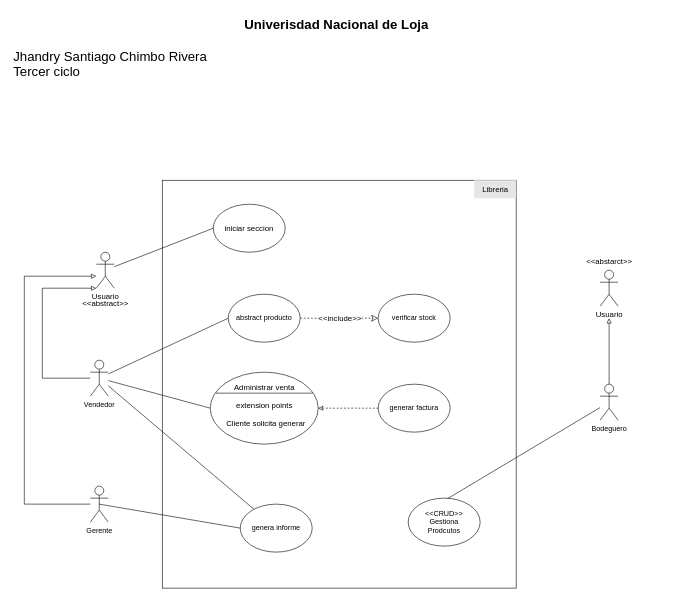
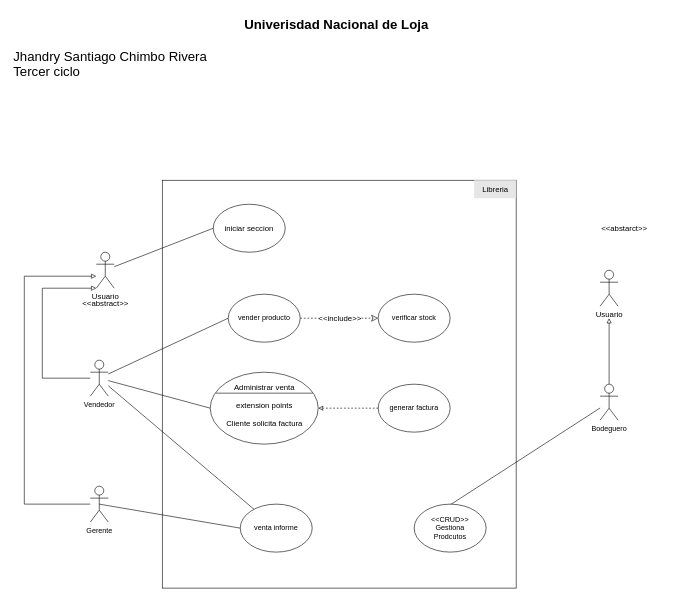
  <mxCell id="0" />
  <mxCell id="1" parent="0" />
  <mxCell id="2" value="" style="rounded=0;whiteSpace=wrap;html=1;fontSize=13;" parent="1" vertex="1"><mxGeometry x="270" y="300" width="590" height="680" as="geometry" /></mxCell>
  <mxCell id="3" style="edgeStyle=none;rounded=0;orthogonalLoop=1;jettySize=auto;html=1;entryX=0;entryY=0.5;entryDx=0;entryDy=0;endArrow=none;endFill=0;" parent="1" source="7" target="15" edge="1"><mxGeometry relative="1" as="geometry" /></mxCell>
  <mxCell id="4" style="edgeStyle=none;rounded=0;orthogonalLoop=1;jettySize=auto;html=1;entryX=0;entryY=0.5;entryDx=0;entryDy=0;endArrow=none;endFill=0;" parent="1" source="7" edge="1"><mxGeometry relative="1" as="geometry"><mxPoint x="350" y="680" as="targetPoint" /></mxGeometry></mxCell>
  <mxCell id="5" style="edgeStyle=none;rounded=0;orthogonalLoop=1;jettySize=auto;html=1;strokeWidth=1;fontSize=13;endArrow=none;endFill=0;endSize=6;" parent="1" source="7" target="21" edge="1"><mxGeometry relative="1" as="geometry" /></mxCell>
  <mxCell id="6" style="edgeStyle=orthogonalEdgeStyle;rounded=0;orthogonalLoop=1;jettySize=auto;html=1;entryX=0;entryY=1;entryDx=0;entryDy=0;entryPerimeter=0;strokeWidth=1;fontSize=13;endArrow=block;endFill=0;endSize=6;" parent="1" source="7" target="29" edge="1"><mxGeometry relative="1" as="geometry"><Array as="points"><mxPoint x="70" y="630" /><mxPoint x="70" y="480" /></Array></mxGeometry></mxCell>
  <mxCell id="7" value="Vendedor" style="shape=umlActor;verticalLabelPosition=bottom;verticalAlign=top;html=1;outlineConnect=0;" parent="1" vertex="1"><mxGeometry x="150" y="600" width="30" height="60" as="geometry" /></mxCell>
  <mxCell id="8" style="edgeStyle=orthogonalEdgeStyle;rounded=0;orthogonalLoop=1;jettySize=auto;html=1;strokeWidth=1;fontSize=13;endArrow=block;endFill=0;endSize=6;" parent="1" source="9" edge="1"><mxGeometry relative="1" as="geometry"><mxPoint x="160" y="460" as="targetPoint" /><Array as="points"><mxPoint x="40" y="840" /><mxPoint x="40" y="460" /></Array></mxGeometry></mxCell>
  <mxCell id="9" value="Gerente" style="shape=umlActor;verticalLabelPosition=bottom;verticalAlign=top;html=1;outlineConnect=0;" parent="1" vertex="1"><mxGeometry x="150" y="810" width="30" height="60" as="geometry" /></mxCell>
  <mxCell id="10" style="edgeStyle=none;rounded=0;orthogonalLoop=1;jettySize=auto;html=1;entryX=0;entryY=0.5;entryDx=0;entryDy=0;endArrow=none;endFill=0;" parent="1" source="12" target="16" edge="1"><mxGeometry relative="1" as="geometry" /></mxCell>
  <mxCell id="11" style="edgeStyle=none;rounded=0;orthogonalLoop=1;jettySize=auto;html=1;entryX=0.5;entryY=1.333;entryDx=0;entryDy=0;entryPerimeter=0;strokeWidth=1;fontSize=13;endArrow=block;endFill=0;endSize=6;" parent="1" source="12" target="31" edge="1"><mxGeometry relative="1" as="geometry" /></mxCell>
  <mxCell id="12" value="Bodeguero" style="shape=umlActor;verticalLabelPosition=bottom;verticalAlign=top;html=1;outlineConnect=0;" parent="1" vertex="1"><mxGeometry x="1000" y="640" width="30" height="60" as="geometry" /></mxCell>
  <mxCell id="13" style="edgeStyle=none;rounded=0;orthogonalLoop=1;jettySize=auto;html=1;entryX=0;entryY=0.5;entryDx=0;entryDy=0;dashed=1;endArrow=classic;endFill=0;exitX=1;exitY=0.5;exitDx=0;exitDy=0;endSize=9;" parent="1" source="15" target="19" edge="1"><mxGeometry relative="1" as="geometry" /></mxCell>
  <mxCell id="14" value="&amp;lt;&amp;lt;include&amp;gt;&amp;gt;" style="edgeLabel;html=1;align=center;verticalAlign=middle;resizable=0;points=[];rotation=0;fontSize=13;" parent="13" vertex="1" connectable="0"><mxGeometry x="0.598" y="-3" relative="1" as="geometry"><mxPoint x="-39" y="-3" as="offset" /></mxGeometry></mxCell>
- <mxCell id="15" value="abstract producto" style="ellipse;whiteSpace=wrap;html=1;" parent="1" vertex="1"><mxGeometry x="380" y="490" width="120" height="80" as="geometry" /></mxCell>
- <mxCell id="16" value="&amp;lt;&amp;lt;CRUD&amp;gt;&amp;gt;&lt;br&gt;Gestiona&lt;br&gt;Prodcutos" style="ellipse;whiteSpace=wrap;html=1;" parent="1" vertex="1"><mxGeometry x="680" y="830" width="120" height="80" as="geometry" /></mxCell>
+ <mxCell id="15" value="vender producto" style="ellipse;whiteSpace=wrap;html=1;" parent="1" vertex="1"><mxGeometry x="380" y="490" width="120" height="80" as="geometry" /></mxCell>
+ <mxCell id="16" value="&amp;lt;&amp;lt;CRUD&amp;gt;&amp;gt;&lt;br&gt;Gestiona&lt;br&gt;Prodcutos" style="ellipse;whiteSpace=wrap;html=1;" parent="1" vertex="1"><mxGeometry x="690" y="840" width="120" height="80" as="geometry" /></mxCell>
  <mxCell id="17" style="edgeStyle=none;rounded=0;orthogonalLoop=1;jettySize=auto;html=1;strokeWidth=1;fontSize=13;endArrow=classic;endFill=0;endSize=6;dashed=1;" parent="1" source="18" edge="1"><mxGeometry relative="1" as="geometry"><mxPoint x="530" y="680" as="targetPoint" /></mxGeometry></mxCell>
  <mxCell id="18" value="generar factura" style="ellipse;whiteSpace=wrap;html=1;" parent="1" vertex="1"><mxGeometry x="630" y="640" width="120" height="80" as="geometry" /></mxCell>
  <mxCell id="19" value="verificar stock" style="ellipse;whiteSpace=wrap;html=1;" parent="1" vertex="1"><mxGeometry x="630" y="490" width="120" height="80" as="geometry" /></mxCell>
  <mxCell id="20" style="edgeStyle=none;rounded=0;orthogonalLoop=1;jettySize=auto;html=1;entryX=0.5;entryY=0.5;entryDx=0;entryDy=0;entryPerimeter=0;strokeWidth=1;fontSize=13;endArrow=none;endFill=0;endSize=6;exitX=0;exitY=0.5;exitDx=0;exitDy=0;" parent="1" source="21" target="9" edge="1"><mxGeometry relative="1" as="geometry" /></mxCell>
- <mxCell id="21" value="genera informe" style="ellipse;whiteSpace=wrap;html=1;" parent="1" vertex="1"><mxGeometry x="400" y="840" width="120" height="80" as="geometry" /></mxCell>
+ <mxCell id="21" value="venta informe" style="ellipse;whiteSpace=wrap;html=1;" parent="1" vertex="1"><mxGeometry x="400" y="840" width="120" height="80" as="geometry" /></mxCell>
  <mxCell id="22" value="" style="shape=ellipse;container=1;horizontal=1;horizontalStack=0;resizeParent=1;resizeParentMax=0;resizeLast=0;html=1;dashed=0;collapsible=0;fontSize=13;" parent="1" vertex="1"><mxGeometry x="350" y="620" width="180" height="120" as="geometry" /></mxCell>
  <mxCell id="23" value="Administrar venta" style="html=1;strokeColor=none;fillColor=none;align=center;verticalAlign=middle;rotatable=0;fontSize=13;" parent="22" vertex="1"><mxGeometry y="10" width="180" height="30" as="geometry" /></mxCell>
  <mxCell id="24" value="" style="line;strokeWidth=1;fillColor=none;rotatable=0;labelPosition=right;points=[];portConstraint=eastwest;dashed=0;resizeWidth=1;fontSize=13;" parent="22" vertex="1"><mxGeometry x="9" y="30" width="162" height="10" as="geometry" /></mxCell>
  <mxCell id="25" value="extension points" style="text;html=1;align=center;verticalAlign=middle;rotatable=0;fontSize=13;" parent="22" vertex="1"><mxGeometry y="40" width="180" height="30" as="geometry" /></mxCell>
- <mxCell id="26" value="Cliente solicita generar" style="text;html=1;align=left;verticalAlign=middle;rotatable=0;spacingLeft=25;fontSize=13;" parent="22" vertex="1"><mxGeometry y="70" width="180" height="30" as="geometry" /></mxCell>
+ <mxCell id="26" value="Cliente solicita factura" style="text;html=1;align=left;verticalAlign=middle;rotatable=0;spacingLeft=25;fontSize=13;" parent="22" vertex="1"><mxGeometry y="70" width="180" height="30" as="geometry" /></mxCell>
  <mxCell id="27" value="iniciar seccion" style="ellipse;whiteSpace=wrap;html=1;fontSize=13;" parent="1" vertex="1"><mxGeometry x="355" y="340" width="120" height="80" as="geometry" /></mxCell>
  <mxCell id="28" style="rounded=0;orthogonalLoop=1;jettySize=auto;html=1;entryX=0;entryY=0.5;entryDx=0;entryDy=0;strokeWidth=1;fontSize=13;endArrow=none;endFill=0;endSize=6;" parent="1" source="29" target="27" edge="1"><mxGeometry relative="1" as="geometry" /></mxCell>
  <mxCell id="29" value="Usuario" style="shape=umlActor;verticalLabelPosition=bottom;verticalAlign=top;html=1;outlineConnect=0;fontSize=13;" parent="1" vertex="1"><mxGeometry x="160" y="420" width="30" height="60" as="geometry" /></mxCell>
  <mxCell id="30" value="&amp;lt;&amp;lt;abstract&amp;gt;&amp;gt;" style="text;html=1;align=center;verticalAlign=middle;resizable=0;points=[];autosize=1;strokeColor=none;fillColor=none;fontSize=13;" parent="1" vertex="1"><mxGeometry x="125" y="490" width="100" height="30" as="geometry" /></mxCell>
  <mxCell id="31" value="Usuario" style="shape=umlActor;verticalLabelPosition=bottom;verticalAlign=top;html=1;outlineConnect=0;fontSize=13;" parent="1" vertex="1"><mxGeometry x="1000" y="450" width="30" height="60" as="geometry" /></mxCell>
- <mxCell id="32" value="&amp;lt;&amp;lt;abstarct&amp;gt;&amp;gt;" style="text;html=1;align=center;verticalAlign=middle;resizable=0;points=[];autosize=1;strokeColor=none;fillColor=none;fontSize=13;" parent="1" vertex="1"><mxGeometry x="965" y="420" width="100" height="30" as="geometry" /></mxCell>
+ <mxCell id="32" value="&amp;lt;&amp;lt;abstarct&amp;gt;&amp;gt;" style="text;html=1;align=center;verticalAlign=middle;resizable=0;points=[];autosize=1;strokeColor=none;fillColor=none;fontSize=13;" parent="1" vertex="1"><mxGeometry x="990" y="365" width="100" height="30" as="geometry" /></mxCell>
  <mxCell id="33" value="Libreria" style="text;html=1;align=center;verticalAlign=middle;resizable=0;points=[];autosize=1;strokeColor=none;fillColor=#E6E6E6;fontSize=13;gradientColor=none;" parent="1" vertex="1"><mxGeometry x="790" y="300" width="70" height="30" as="geometry" /></mxCell>
  <mxCell id="34" value="&lt;div style=&quot;text-align: center;&quot;&gt;&lt;span style=&quot;font-size: 22px; background-color: initial;&quot;&gt;&lt;b&gt;Univerisdad Nacional de Loja&lt;/b&gt;&lt;/span&gt;&lt;/div&gt;&lt;div style=&quot;text-align: center;&quot;&gt;&lt;span style=&quot;font-size: 22px; background-color: initial;&quot;&gt;&lt;br&gt;&lt;/span&gt;&lt;/div&gt;&lt;font style=&quot;font-size: 22px;&quot;&gt;&lt;div style=&quot;&quot;&gt;&lt;span style=&quot;background-color: initial;&quot;&gt;Jhandry Santiago Chimbo Rivera&lt;/span&gt;&lt;/div&gt;Tercer ciclo&amp;nbsp; &amp;nbsp; &amp;nbsp; &amp;nbsp; &amp;nbsp; &amp;nbsp; &amp;nbsp; &amp;nbsp; &amp;nbsp; &amp;nbsp; &amp;nbsp; &amp;nbsp; &amp;nbsp; &amp;nbsp; &amp;nbsp; &amp;nbsp; &amp;nbsp; &amp;nbsp; &amp;nbsp; &amp;nbsp; &amp;nbsp; &amp;nbsp; &amp;nbsp; &amp;nbsp; &amp;nbsp; &amp;nbsp; &amp;nbsp; &amp;nbsp; &amp;nbsp; &amp;nbsp; &amp;nbsp; &amp;nbsp; &amp;nbsp; &amp;nbsp; &amp;nbsp; &amp;nbsp; &amp;nbsp; &amp;nbsp; &amp;nbsp; &amp;nbsp; &amp;nbsp; &amp;nbsp; &amp;nbsp; &amp;nbsp; &amp;nbsp; &amp;nbsp; &amp;nbsp; &amp;nbsp; &amp;nbsp; &amp;nbsp; &amp;nbsp; &amp;nbsp; &amp;nbsp; &amp;nbsp; &amp;nbsp; &amp;nbsp; &amp;nbsp; &amp;nbsp; &amp;nbsp; &amp;nbsp; &amp;nbsp; &amp;nbsp; &amp;nbsp; &amp;nbsp; &amp;nbsp; &amp;nbsp; &amp;nbsp; &amp;nbsp; &amp;nbsp; &amp;nbsp; &amp;nbsp; &amp;nbsp; &amp;nbsp; &amp;nbsp; &amp;nbsp; &amp;nbsp; &amp;nbsp; &amp;nbsp; &amp;nbsp;&amp;nbsp;&lt;/font&gt;" style="text;html=1;align=left;verticalAlign=middle;resizable=0;points=[];autosize=1;strokeColor=none;fillColor=none;" vertex="1" parent="1"><mxGeometry x="20" y="20" width="1100" height="120" as="geometry" /></mxCell>
